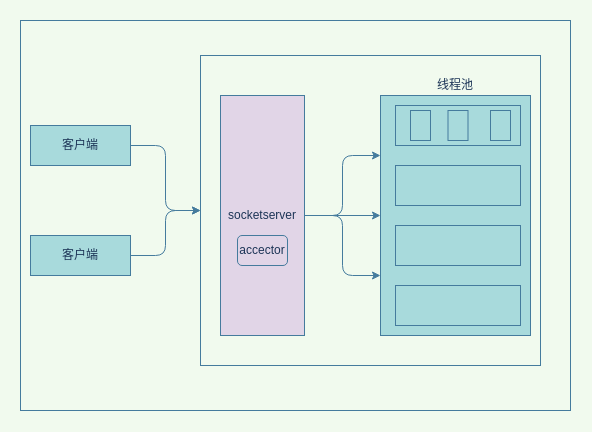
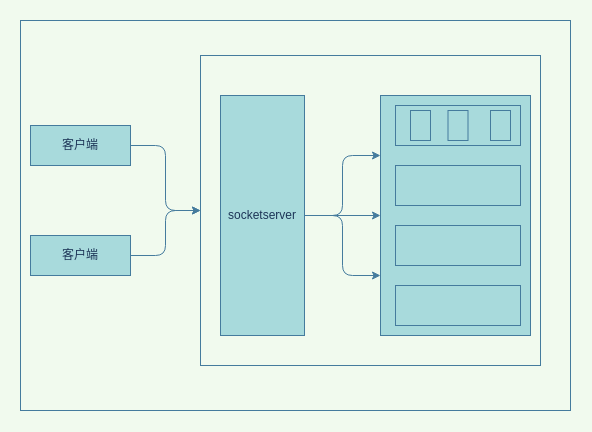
  <mxCell id="0" />
  <mxCell id="1" parent="0" />
  <mxCell id="2" value="" style="rounded=0;whiteSpace=wrap;html=1;sketch=0;fontColor=#1D3557;strokeColor=#457B9D;fillColor=none;" parent="1" vertex="1"><mxGeometry x="20" y="20" width="550" height="390" as="geometry" /></mxCell>
  <mxCell id="3" style="edgeStyle=orthogonalEdgeStyle;curved=0;rounded=1;sketch=0;orthogonalLoop=1;jettySize=auto;html=1;fontColor=#1D3557;strokeColor=#457B9D;fillColor=#A8DADC;" parent="1" source="4" target="7" edge="1"><mxGeometry relative="1" as="geometry" /></mxCell>
  <mxCell id="4" value="客户端" style="rounded=0;whiteSpace=wrap;html=1;sketch=0;fontColor=#1D3557;strokeColor=#457B9D;fillColor=#A8DADC;" parent="1" vertex="1"><mxGeometry x="30" y="125" width="100" height="40" as="geometry" /></mxCell>
  <mxCell id="5" style="edgeStyle=orthogonalEdgeStyle;curved=0;rounded=1;sketch=0;orthogonalLoop=1;jettySize=auto;html=1;entryX=0;entryY=0.5;entryDx=0;entryDy=0;fontColor=#1D3557;strokeColor=#457B9D;fillColor=#A8DADC;" parent="1" source="6" target="7" edge="1"><mxGeometry relative="1" as="geometry" /></mxCell>
  <mxCell id="6" value="客户端" style="rounded=0;whiteSpace=wrap;html=1;sketch=0;fontColor=#1D3557;strokeColor=#457B9D;fillColor=#A8DADC;" parent="1" vertex="1"><mxGeometry x="30" y="235" width="100" height="40" as="geometry" /></mxCell>
  <mxCell id="7" value="" style="rounded=0;whiteSpace=wrap;html=1;sketch=0;fontColor=#1D3557;strokeColor=#457B9D;fillColor=none;" parent="1" vertex="1"><mxGeometry x="200" y="55" width="340" height="310" as="geometry" /></mxCell>
  <mxCell id="8" style="edgeStyle=orthogonalEdgeStyle;curved=0;rounded=1;sketch=0;orthogonalLoop=1;jettySize=auto;html=1;entryX=0;entryY=0.25;entryDx=0;entryDy=0;fontColor=#1D3557;strokeColor=#457B9D;fillColor=#A8DADC;" parent="1" source="11" target="12" edge="1"><mxGeometry relative="1" as="geometry" /></mxCell>
  <mxCell id="9" style="edgeStyle=orthogonalEdgeStyle;curved=0;rounded=1;sketch=0;orthogonalLoop=1;jettySize=auto;html=1;fontColor=#1D3557;strokeColor=#457B9D;fillColor=#A8DADC;" parent="1" source="11" target="12" edge="1"><mxGeometry relative="1" as="geometry" /></mxCell>
  <mxCell id="10" style="edgeStyle=orthogonalEdgeStyle;curved=0;rounded=1;sketch=0;orthogonalLoop=1;jettySize=auto;html=1;entryX=0;entryY=0.75;entryDx=0;entryDy=0;fontColor=#1D3557;strokeColor=#457B9D;fillColor=#A8DADC;" parent="1" source="11" target="12" edge="1"><mxGeometry relative="1" as="geometry" /></mxCell>
- <mxCell id="11" value="socketserver" style="rounded=0;whiteSpace=wrap;html=1;sketch=0;fontColor=#1D3557;strokeColor=#457B9D;fillColor=#e1d5e7;" parent="1" vertex="1"><mxGeometry x="220" y="95" width="84" height="240" as="geometry" /></mxCell>
+ <mxCell id="11" value="socketserver" style="rounded=0;whiteSpace=wrap;html=1;sketch=0;fontColor=#1D3557;strokeColor=#457B9D;fillColor=#A8DADC;" parent="1" vertex="1"><mxGeometry x="220" y="95" width="84" height="240" as="geometry" /></mxCell>
  <mxCell id="12" value="" style="rounded=0;whiteSpace=wrap;html=1;sketch=0;fontColor=#1D3557;strokeColor=#457B9D;fillColor=#A8DADC;" parent="1" vertex="1"><mxGeometry x="380" y="95" width="150" height="240" as="geometry" /></mxCell>
  <mxCell id="13" value="" style="rounded=0;whiteSpace=wrap;html=1;sketch=0;fontColor=#1D3557;strokeColor=#457B9D;fillColor=none;" parent="1" vertex="1"><mxGeometry x="395" y="105" width="125" height="40" as="geometry" /></mxCell>
  <mxCell id="14" value="" style="rounded=0;whiteSpace=wrap;html=1;sketch=0;fontColor=#1D3557;strokeColor=#457B9D;fillColor=none;" parent="1" vertex="1"><mxGeometry x="395" y="165" width="125" height="40" as="geometry" /></mxCell>
  <mxCell id="15" value="" style="rounded=0;whiteSpace=wrap;html=1;sketch=0;fontColor=#1D3557;strokeColor=#457B9D;fillColor=none;" parent="1" vertex="1"><mxGeometry x="395" y="225" width="125" height="40" as="geometry" /></mxCell>
  <mxCell id="16" value="" style="rounded=0;whiteSpace=wrap;html=1;sketch=0;fontColor=#1D3557;strokeColor=#457B9D;fillColor=none;" parent="1" vertex="1"><mxGeometry x="395" y="285" width="125" height="40" as="geometry" /></mxCell>
  <mxCell id="17" value="" style="rounded=0;whiteSpace=wrap;html=1;sketch=0;fontColor=#1D3557;strokeColor=#457B9D;fillColor=none;" parent="1" vertex="1"><mxGeometry x="410" y="110" width="20" height="30" as="geometry" /></mxCell>
  <mxCell id="18" value="" style="rounded=0;whiteSpace=wrap;html=1;sketch=0;fontColor=#1D3557;strokeColor=#457B9D;fillColor=none;" parent="1" vertex="1"><mxGeometry x="447.5" y="110" width="20" height="30" as="geometry" /></mxCell>
  <mxCell id="19" value="" style="rounded=0;whiteSpace=wrap;html=1;sketch=0;fontColor=#1D3557;strokeColor=#457B9D;fillColor=none;" parent="1" vertex="1"><mxGeometry x="490" y="110" width="20" height="30" as="geometry" /></mxCell>
- <mxCell id="20" value="线程池" style="text;html=1;strokeColor=none;fillColor=none;align=center;verticalAlign=middle;whiteSpace=wrap;rounded=0;sketch=0;fontColor=#1D3557;" parent="1" vertex="1"><mxGeometry x="435" y="75" width="40" height="20" as="geometry" /></mxCell>
- <mxCell id="21" value="accector" style="rounded=1;whiteSpace=wrap;html=1;sketch=0;fontColor=#1D3557;strokeColor=#457B9D;fillColor=none;" parent="1" vertex="1"><mxGeometry x="237" y="235" width="50" height="30" as="geometry" /></mxCell>
